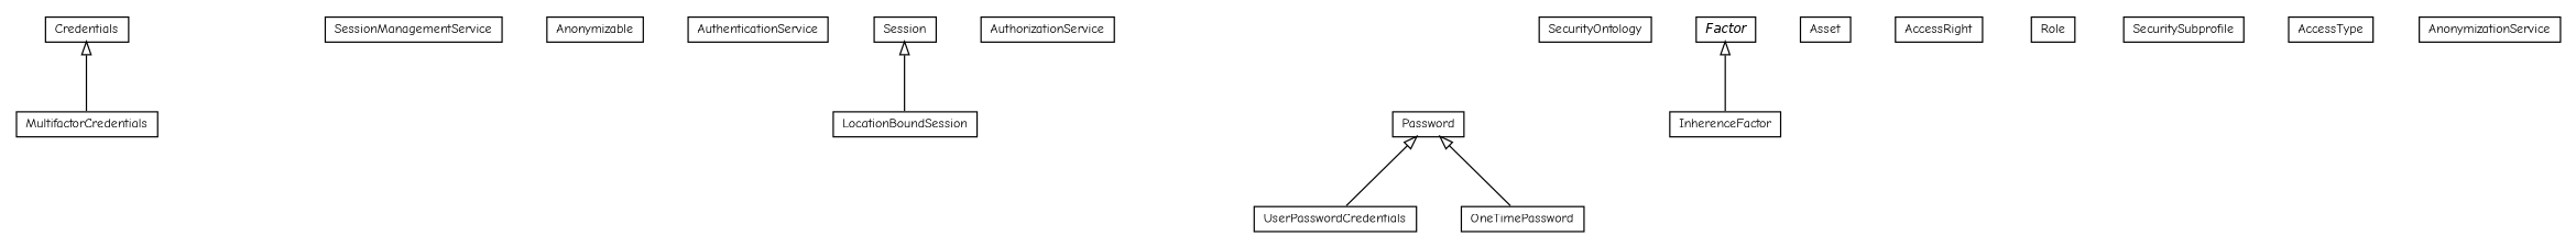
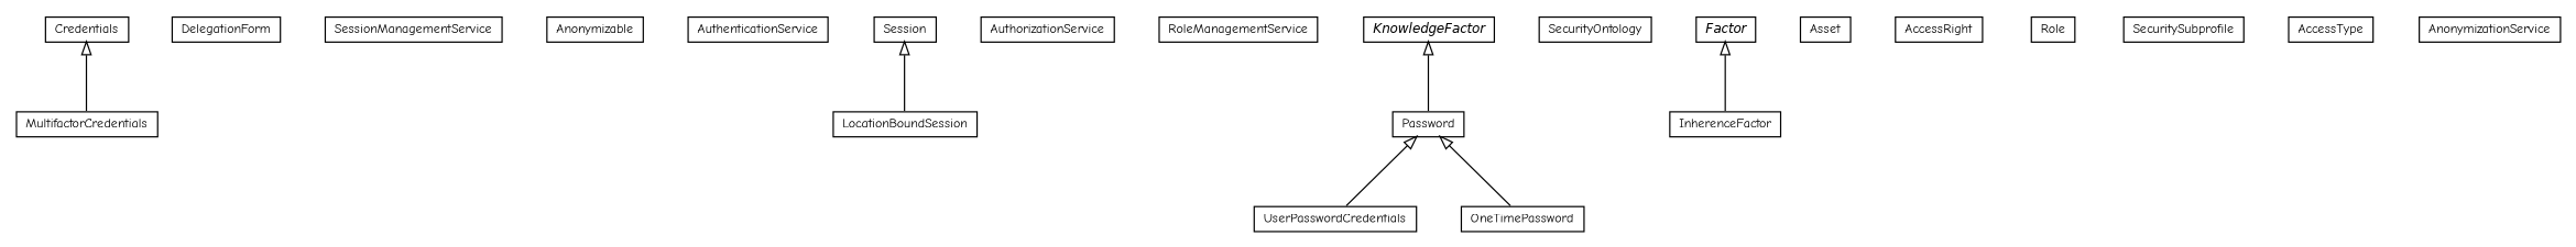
  digraph {
    fontname="Comic Neue"
    nodesep=0.25
    ranksep=0.5
    node [fontcolor=black fontname="Comic Neue" fontsize=10.0 shape=plaintext]
    edge [arrowtail=empty dir=back fontname="Comic Neue" fontsize=10 headport=p labelfontname=Helvetica labelfontsize=10 tailport=p]
    n1 [label=<<table title="org.universAAL.ontology.security.MultifactorCredentials" border="0" cellborder="1" cellspacing="0" cellpadding="2" port="p" href="./MultifactorCredentials.html"> 		<tr><td><table border="0" cellspacing="0" cellpadding="1"> <tr><td align="center" balign="center"> MultifactorCredentials </td></tr> 		</table></td></tr> 		</table>>]
+   n2 [label=<<table title="org.universAAL.ontology.security.DelegationForm" border="0" cellborder="1" cellspacing="0" cellpadding="2" port="p" href="./DelegationForm.html"> 		<tr><td><table border="0" cellspacing="0" cellpadding="1"> <tr><td align="center" balign="center"> DelegationForm </td></tr> 		</table></td></tr> 		</table>>]
    n3 [label=<<table title="org.universAAL.ontology.security.SessionManagementService" border="0" cellborder="1" cellspacing="0" cellpadding="2" port="p" href="./SessionManagementService.html"> 		<tr><td><table border="0" cellspacing="0" cellpadding="1"> <tr><td align="center" balign="center"> SessionManagementService </td></tr> 		</table></td></tr> 		</table>>]
    n4 [label=<<table title="org.universAAL.ontology.security.Anonymizable" border="0" cellborder="1" cellspacing="0" cellpadding="2" port="p" href="./Anonymizable.html"> 		<tr><td><table border="0" cellspacing="0" cellpadding="1"> <tr><td align="center" balign="center"> Anonymizable </td></tr> 		</table></td></tr> 		</table>>]
    n5 [label=<<table title="org.universAAL.ontology.security.AuthenticationService" border="0" cellborder="1" cellspacing="0" cellpadding="2" port="p" href="./AuthenticationService.html"> 		<tr><td><table border="0" cellspacing="0" cellpadding="1"> <tr><td align="center" balign="center"> AuthenticationService </td></tr> 		</table></td></tr> 		</table>>]
    n6 [label=<<table title="org.universAAL.ontology.security.LocationBoundSession" border="0" cellborder="1" cellspacing="0" cellpadding="2" port="p" href="./LocationBoundSession.html"> 		<tr><td><table border="0" cellspacing="0" cellpadding="1"> <tr><td align="center" balign="center"> LocationBoundSession </td></tr> 		</table></td></tr> 		</table>>]
    n7 [label=<<table title="org.universAAL.ontology.security.AuthorizationService" border="0" cellborder="1" cellspacing="0" cellpadding="2" port="p" href="./AuthorizationService.html"> 		<tr><td><table border="0" cellspacing="0" cellpadding="1"> <tr><td align="center" balign="center"> AuthorizationService </td></tr> 		</table></td></tr> 		</table>>]
+   n8 [label=<<table title="org.universAAL.ontology.security.RoleManagementService" border="0" cellborder="1" cellspacing="0" cellpadding="2" port="p" href="./RoleManagementService.html"> 		<tr><td><table border="0" cellspacing="0" cellpadding="1"> <tr><td align="center" balign="center"> RoleManagementService </td></tr> 		</table></td></tr> 		</table>>]
    n9 [label=<<table title="org.universAAL.ontology.security.UserPasswordCredentials" border="0" cellborder="1" cellspacing="0" cellpadding="2" port="p" href="./UserPasswordCredentials.html"> 		<tr><td><table border="0" cellspacing="0" cellpadding="1"> <tr><td align="center" balign="center"> UserPasswordCredentials </td></tr> 		</table></td></tr> 		</table>>]
    n10 [label=<<table title="org.universAAL.ontology.security.SecurityOntology" border="0" cellborder="1" cellspacing="0" cellpadding="2" port="p" href="./SecurityOntology.html"> 		<tr><td><table border="0" cellspacing="0" cellpadding="1"> <tr><td align="center" balign="center"> SecurityOntology </td></tr> 		</table></td></tr> 		</table>>]
    n11 [label=<<table title="org.universAAL.ontology.security.InherenceFactor" border="0" cellborder="1" cellspacing="0" cellpadding="2" port="p" href="./InherenceFactor.html"> 		<tr><td><table border="0" cellspacing="0" cellpadding="1"> <tr><td align="center" balign="center"> InherenceFactor </td></tr> 		</table></td></tr> 		</table>>]
    n12 [label=<<table title="org.universAAL.ontology.security.Asset" border="0" cellborder="1" cellspacing="0" cellpadding="2" port="p" href="./Asset.html"> 		<tr><td><table border="0" cellspacing="0" cellpadding="1"> <tr><td align="center" balign="center"> Asset </td></tr> 		</table></td></tr> 		</table>>]
    n13 [label=<<table title="org.universAAL.ontology.security.AccessRight" border="0" cellborder="1" cellspacing="0" cellpadding="2" port="p" href="./AccessRight.html"> 		<tr><td><table border="0" cellspacing="0" cellpadding="1"> <tr><td align="center" balign="center"> AccessRight </td></tr> 		</table></td></tr> 		</table>>]
    n14 [label=<<table title="org.universAAL.ontology.security.Role" border="0" cellborder="1" cellspacing="0" cellpadding="2" port="p" href="./Role.html"> 		<tr><td><table border="0" cellspacing="0" cellpadding="1"> <tr><td align="center" balign="center"> Role </td></tr> 		</table></td></tr> 		</table>>]
    n15 [label=<<table title="org.universAAL.ontology.security.SecuritySubprofile" border="0" cellborder="1" cellspacing="0" cellpadding="2" port="p" href="./SecuritySubprofile.html"> 		<tr><td><table border="0" cellspacing="0" cellpadding="1"> <tr><td align="center" balign="center"> SecuritySubprofile </td></tr> 		</table></td></tr> 		</table>>]
    n16 [label=<<table title="org.universAAL.ontology.security.Session" border="0" cellborder="1" cellspacing="0" cellpadding="2" port="p" href="./Session.html"> 		<tr><td><table border="0" cellspacing="0" cellpadding="1"> <tr><td align="center" balign="center"> Session </td></tr> 		</table></td></tr> 		</table>>]
    n17 [label=<<table title="org.universAAL.ontology.security.AccessType" border="0" cellborder="1" cellspacing="0" cellpadding="2" port="p" href="./AccessType.html"> 		<tr><td><table border="0" cellspacing="0" cellpadding="1"> <tr><td align="center" balign="center"> AccessType </td></tr> 		</table></td></tr> 		</table>>]
    n18 [label=<<table title="org.universAAL.ontology.security.AnonymizationService" border="0" cellborder="1" cellspacing="0" cellpadding="2" port="p" href="./AnonymizationService.html"> 		<tr><td><table border="0" cellspacing="0" cellpadding="1"> <tr><td align="center" balign="center"> AnonymizationService </td></tr> 		</table></td></tr> 		</table>>]
    n19 [label=<<table title="org.universAAL.ontology.security.Factor" border="0" cellborder="1" cellspacing="0" cellpadding="2" port="p" href="./Factor.html"> 		<tr><td><table border="0" cellspacing="0" cellpadding="1"> <tr><td align="center" balign="center"><font face="Helvetica-Oblique"> Factor </font></td></tr> 		</table></td></tr> 		</table>>]
+   n20 [label=<<table title="org.universAAL.ontology.security.KnowledgeFactor" border="0" cellborder="1" cellspacing="0" cellpadding="2" port="p" href="./KnowledgeFactor.html"> 		<tr><td><table border="0" cellspacing="0" cellpadding="1"> <tr><td align="center" balign="center"><font face="Helvetica-Oblique"> KnowledgeFactor </font></td></tr> 		</table></td></tr> 		</table>>]
    n21 [label=<<table title="org.universAAL.ontology.security.Password" border="0" cellborder="1" cellspacing="0" cellpadding="2" port="p" href="./Password.html"> 		<tr><td><table border="0" cellspacing="0" cellpadding="1"> <tr><td align="center" balign="center"> Password </td></tr> 		</table></td></tr> 		</table>>]
    n22 [label=<<table title="org.universAAL.ontology.security.OneTimePassword" border="0" cellborder="1" cellspacing="0" cellpadding="2" port="p" href="./OneTimePassword.html"> 		<tr><td><table border="0" cellspacing="0" cellpadding="1"> <tr><td align="center" balign="center"> OneTimePassword </td></tr> 		</table></td></tr> 		</table>>]
    n23 [label=<<table title="org.universAAL.ontology.security.Credentials" border="0" cellborder="1" cellspacing="0" cellpadding="2" port="p" href="./Credentials.html"> 		<tr><td><table border="0" cellspacing="0" cellpadding="1"> <tr><td align="center" balign="center"> Credentials </td></tr> 		</table></td></tr> 		</table>>]
    n16 -> n6
    n19 -> n11
+   n20 -> n21
    n21 -> n9
    n21 -> n22
    n23 -> n1
  }
